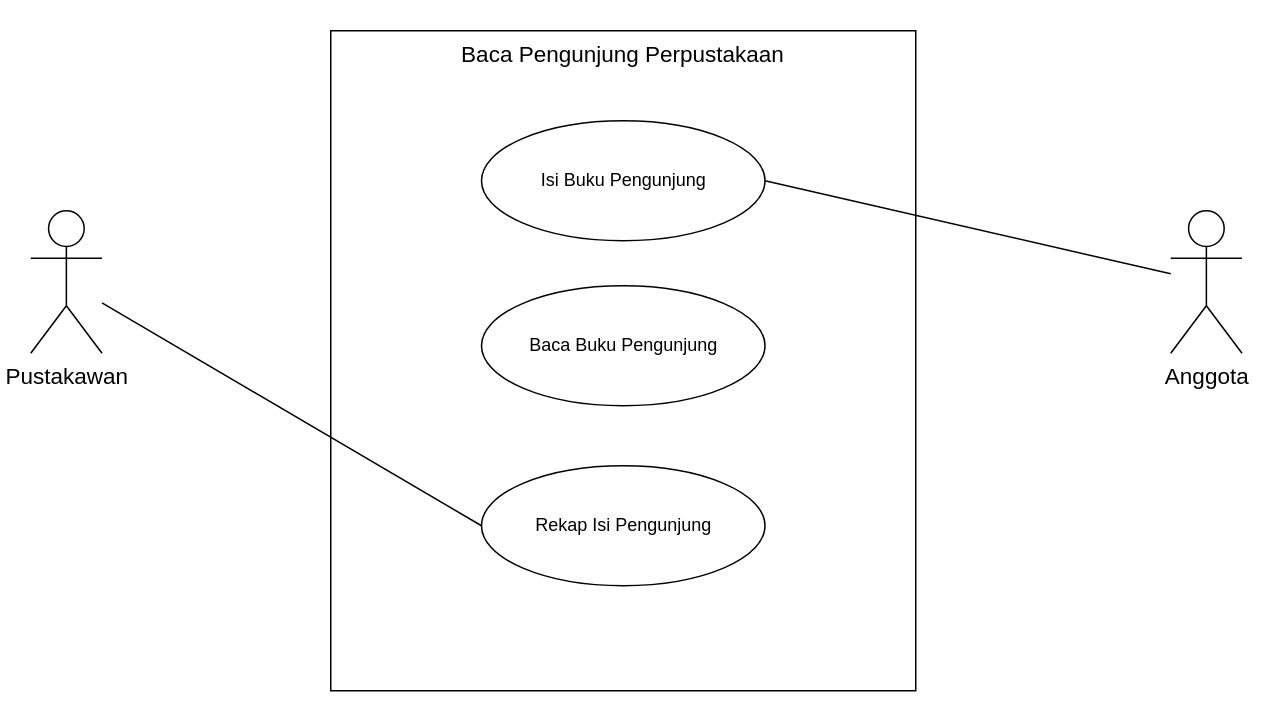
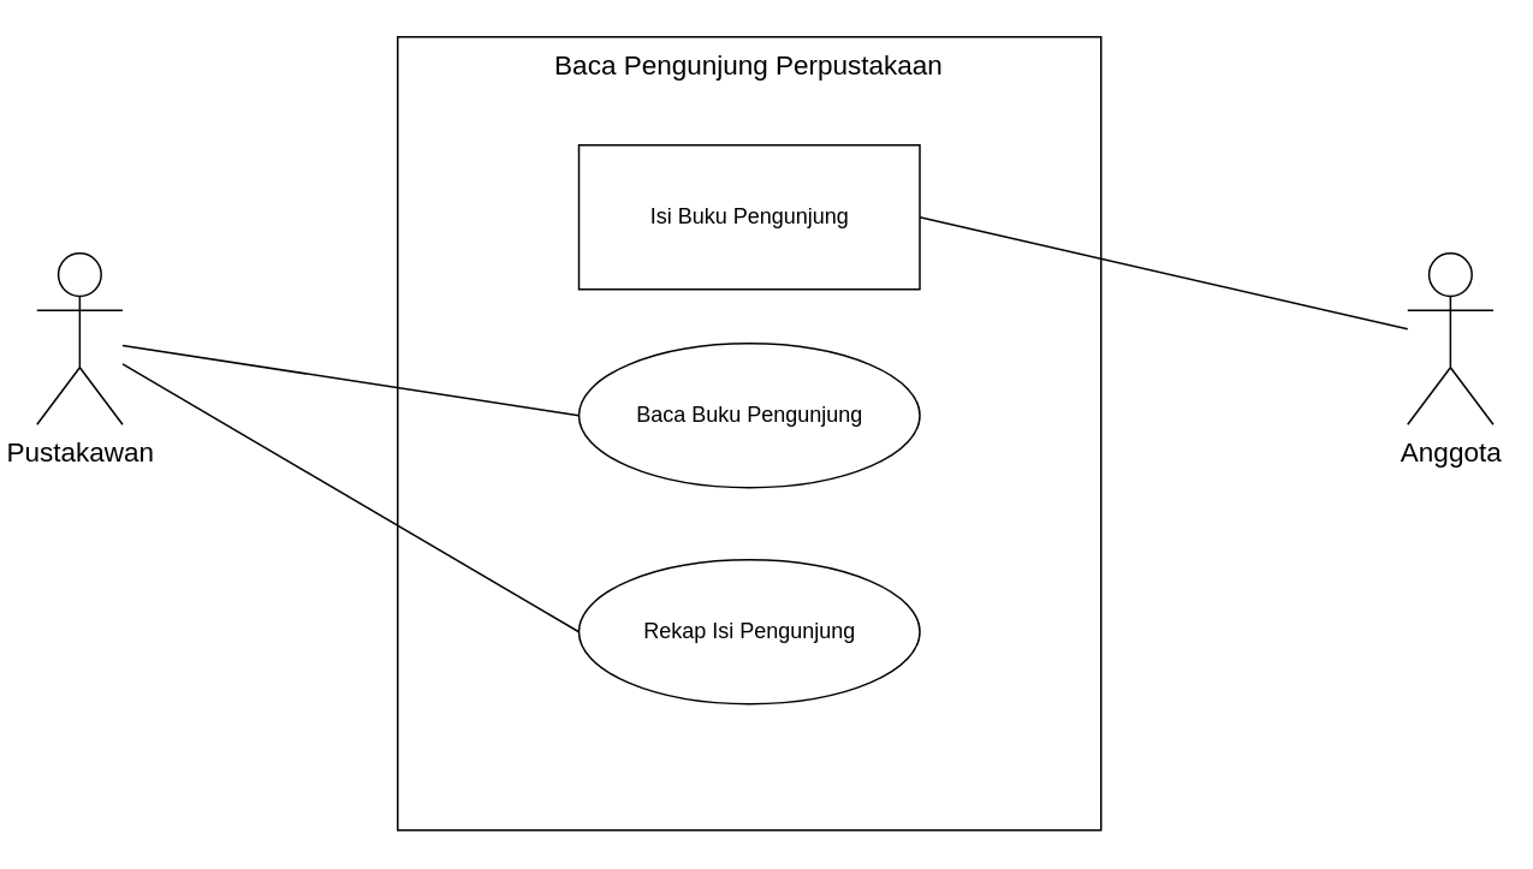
  <mxCell id="0" />
  <mxCell id="1" parent="0" />
  <mxCell id="2" value="Baca Pengunjung Perpustakaan" style="rounded=0;whiteSpace=wrap;html=1;verticalAlign=top;fontSize=15;" vertex="1" parent="1"><mxGeometry x="220" y="20" width="390" height="440" as="geometry" /></mxCell>
  <mxCell id="3" value="Pustakawan" style="shape=umlActor;verticalLabelPosition=bottom;verticalAlign=top;html=1;outlineConnect=0;fontSize=15;" vertex="1" parent="1"><mxGeometry x="20" y="140" width="47.5" height="95" as="geometry" /></mxCell>
  <mxCell id="4" value="Anggota" style="shape=umlActor;verticalLabelPosition=bottom;verticalAlign=top;html=1;outlineConnect=0;fontSize=15;" vertex="1" parent="1"><mxGeometry x="780" y="140" width="47.5" height="95" as="geometry" /></mxCell>
- <mxCell id="5" value="Isi Buku Pengunjung" style="ellipse;whiteSpace=wrap;html=1;" vertex="1" parent="1"><mxGeometry x="320.5" y="80" width="189" height="80" as="geometry" /></mxCell>
+ <mxCell id="5" value="Isi Buku Pengunjung" style="whiteSpace=wrap;html=1;rounded=0;" vertex="1" parent="1"><mxGeometry x="320.5" y="80" width="189" height="80" as="geometry" /></mxCell>
  <mxCell id="6" value="Baca Buku Pengunjung" style="ellipse;whiteSpace=wrap;html=1;" vertex="1" parent="1"><mxGeometry x="320.5" y="190" width="189" height="80" as="geometry" /></mxCell>
  <mxCell id="7" value="Rekap Isi Pengunjung" style="ellipse;whiteSpace=wrap;html=1;" vertex="1" parent="1"><mxGeometry x="320.5" y="310" width="189" height="80" as="geometry" /></mxCell>
+ <mxCell id="8" value="" style="endArrow=none;html=1;rounded=0;entryX=0;entryY=0.5;entryDx=0;entryDy=0;" edge="1" parent="1" source="3" target="6"><mxGeometry width="50" height="50" relative="1" as="geometry"><mxPoint x="370" y="220" as="sourcePoint" /><mxPoint x="420" y="170" as="targetPoint" /></mxGeometry></mxCell>
  <mxCell id="9" value="" style="endArrow=none;html=1;rounded=0;entryX=0;entryY=0.5;entryDx=0;entryDy=0;" edge="1" parent="1" source="3" target="7"><mxGeometry width="50" height="50" relative="1" as="geometry"><mxPoint x="78" y="201" as="sourcePoint" /><mxPoint x="331" y="240" as="targetPoint" /></mxGeometry></mxCell>
  <mxCell id="10" value="" style="endArrow=none;html=1;rounded=0;entryX=1;entryY=0.5;entryDx=0;entryDy=0;" edge="1" parent="1" source="4" target="5"><mxGeometry width="50" height="50" relative="1" as="geometry"><mxPoint x="78" y="211" as="sourcePoint" /><mxPoint x="331" y="360" as="targetPoint" /></mxGeometry></mxCell>
